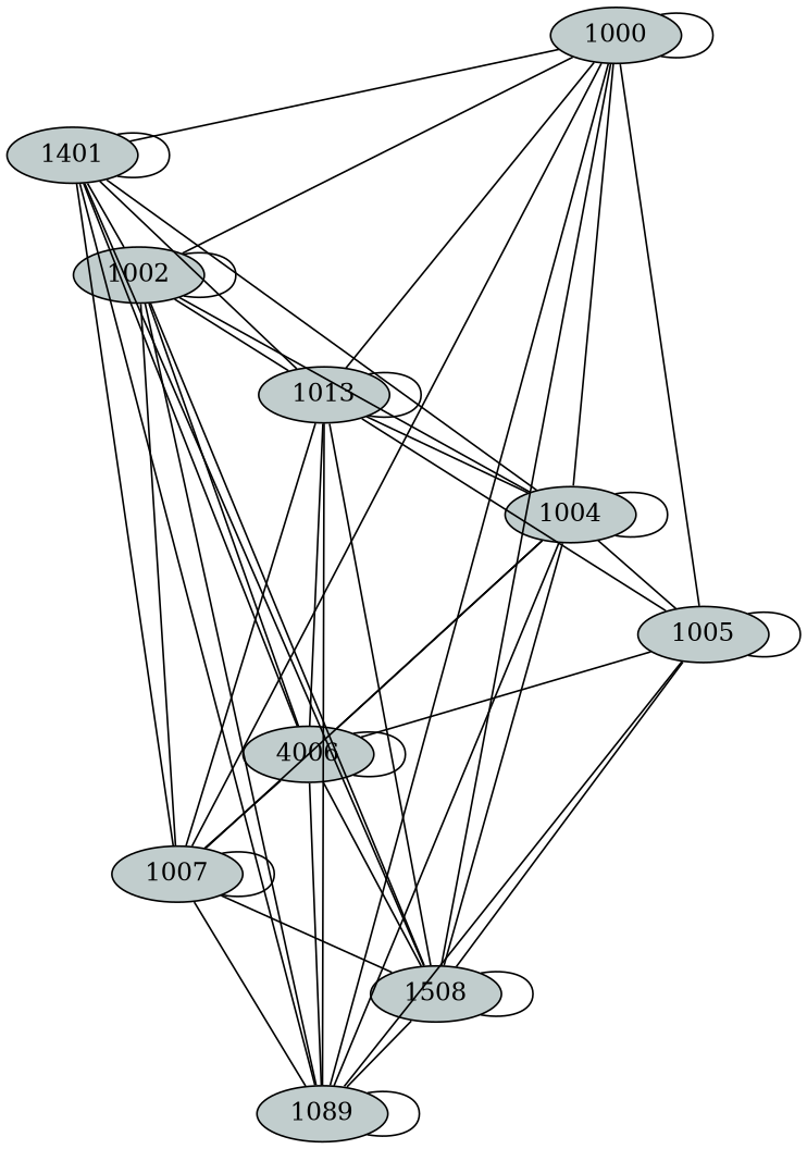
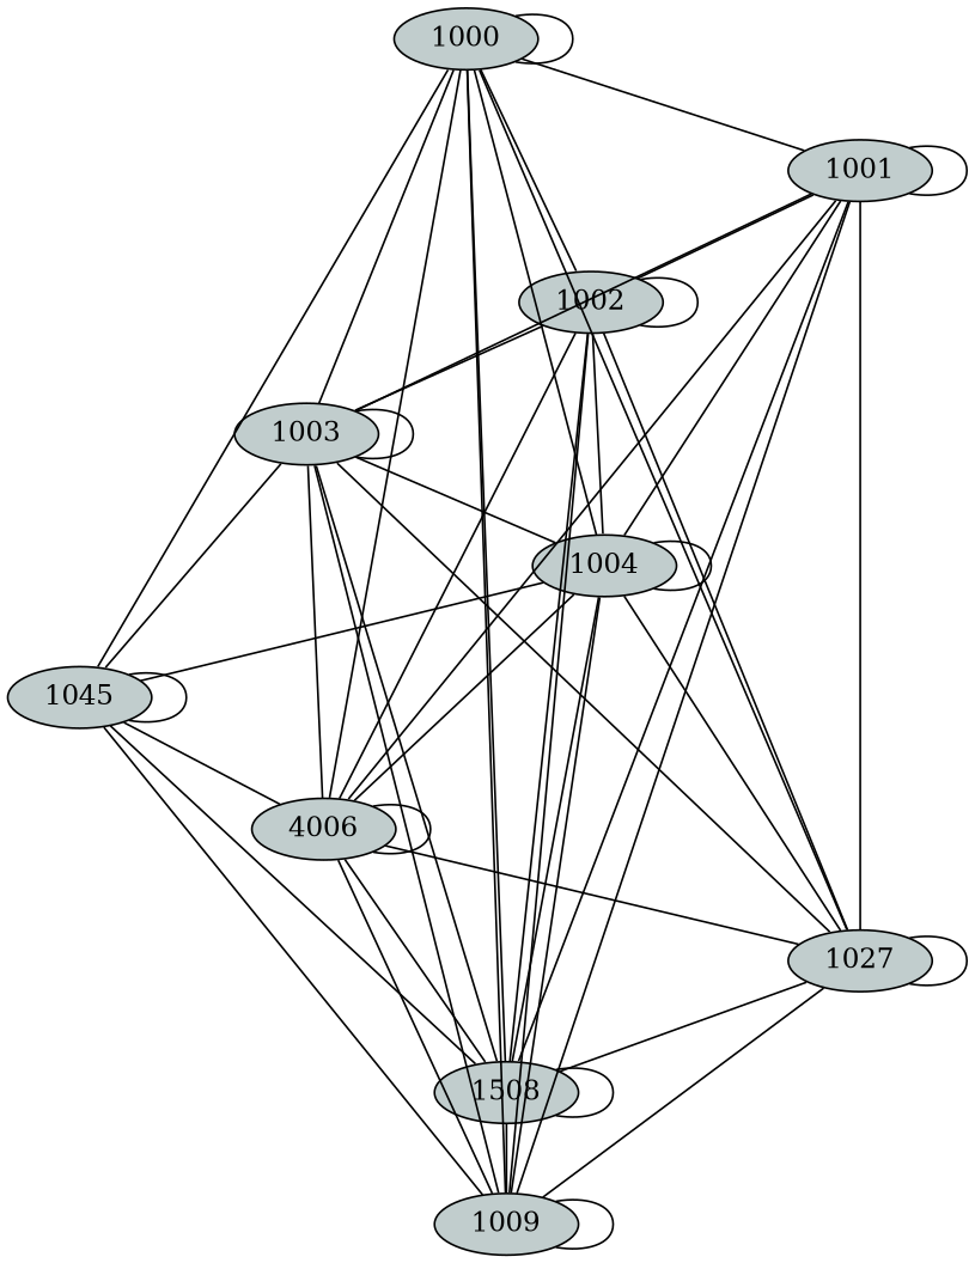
  graph {
    splines=false
    node [fillcolor=azure3 shape=ellipse style=filled]
    1000 [height=0.3 width=0.3]
-   1001 [height=0.3 width=0.3 label=1401]
+   1001 [height=0.3 width=0.3]
    1002 [height=0.3 width=0.3]
-   1003 [height=0.3 width=0.3 label=1013]
+   1003 [height=0.3 width=0.3]
    1004 [height=0.3 width=0.3]
-   1005 [height=0.3 width=0.3]
+   1005 [height=0.3 width=0.3 label=1045]
    n7 [height=0.3 label=4006 width=0.3]
-   1007 [height=0.3 width=0.3]
+   1007 [height=0.3 width=0.3 label=1027]
    n9 [height=0.3 label=1508 width=0.3]
-   1009 [height=0.3 width=0.3 label=1089]
+   1009 [height=0.3 width=0.3]
    1000 -- 1000
    1000 -- 1001
    1000 -- 1002
    1000 -- 1003
    1000 -- 1004
    1000 -- 1005
+   1000 -- n7
    1000 -- 1007
    1000 -- n9
    1000 -- 1009
    1001 -- 1001
    1001 -- 1002
    1001 -- 1003
    1001 -- 1004
    1001 -- n7
    1001 -- 1007
    1001 -- n9
    1001 -- 1009
    1002 -- 1002
    1002 -- 1003
    1002 -- 1004
    1002 -- n7
    1002 -- 1007
    1002 -- n9
    1002 -- 1009
    1003 -- 1003
    1003 -- 1004
    1003 -- 1005
    1003 -- n7
    1003 -- 1007
    1003 -- n9
    1003 -- 1009
    1004 -- 1004
    1004 -- 1005
    1004 -- n7
    1004 -- 1007
    1004 -- n9
    1004 -- 1009
    1005 -- 1005
    1005 -- n7
    1005 -- n9
    1005 -- 1009
    n7 -- n7
    n7 -- 1007
    n7 -- n9
    n7 -- 1009
    1007 -- 1007
    1007 -- n9
    1007 -- 1009
    n9 -- n9
    n9 -- 1009
    1009 -- 1009
  }
